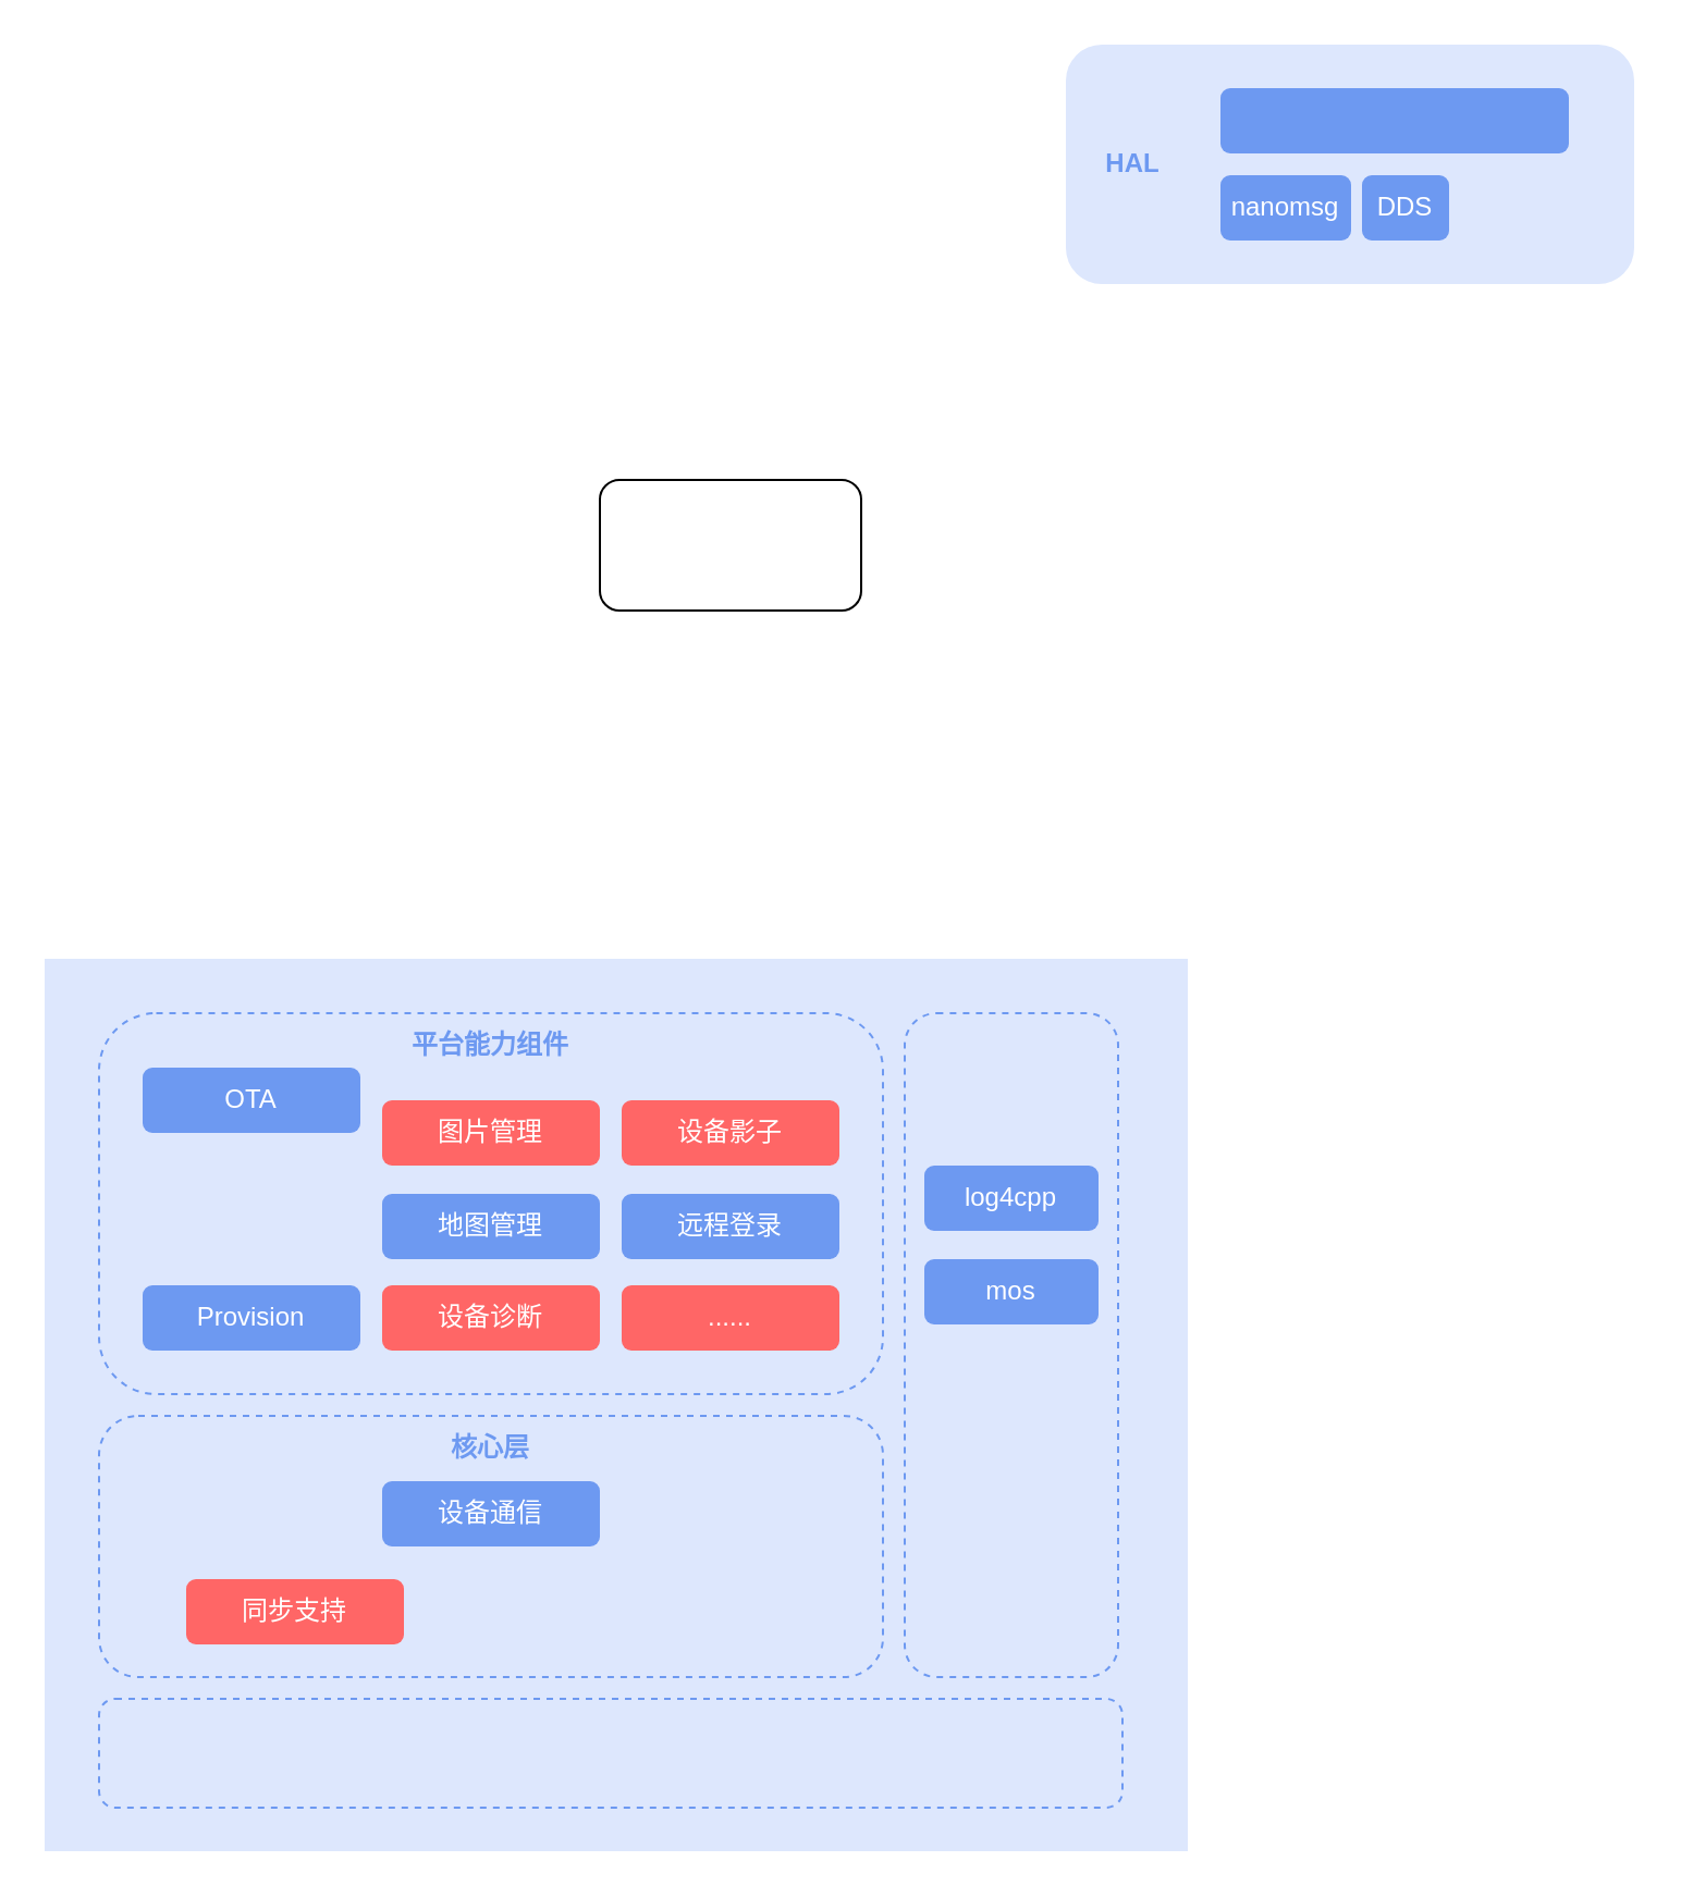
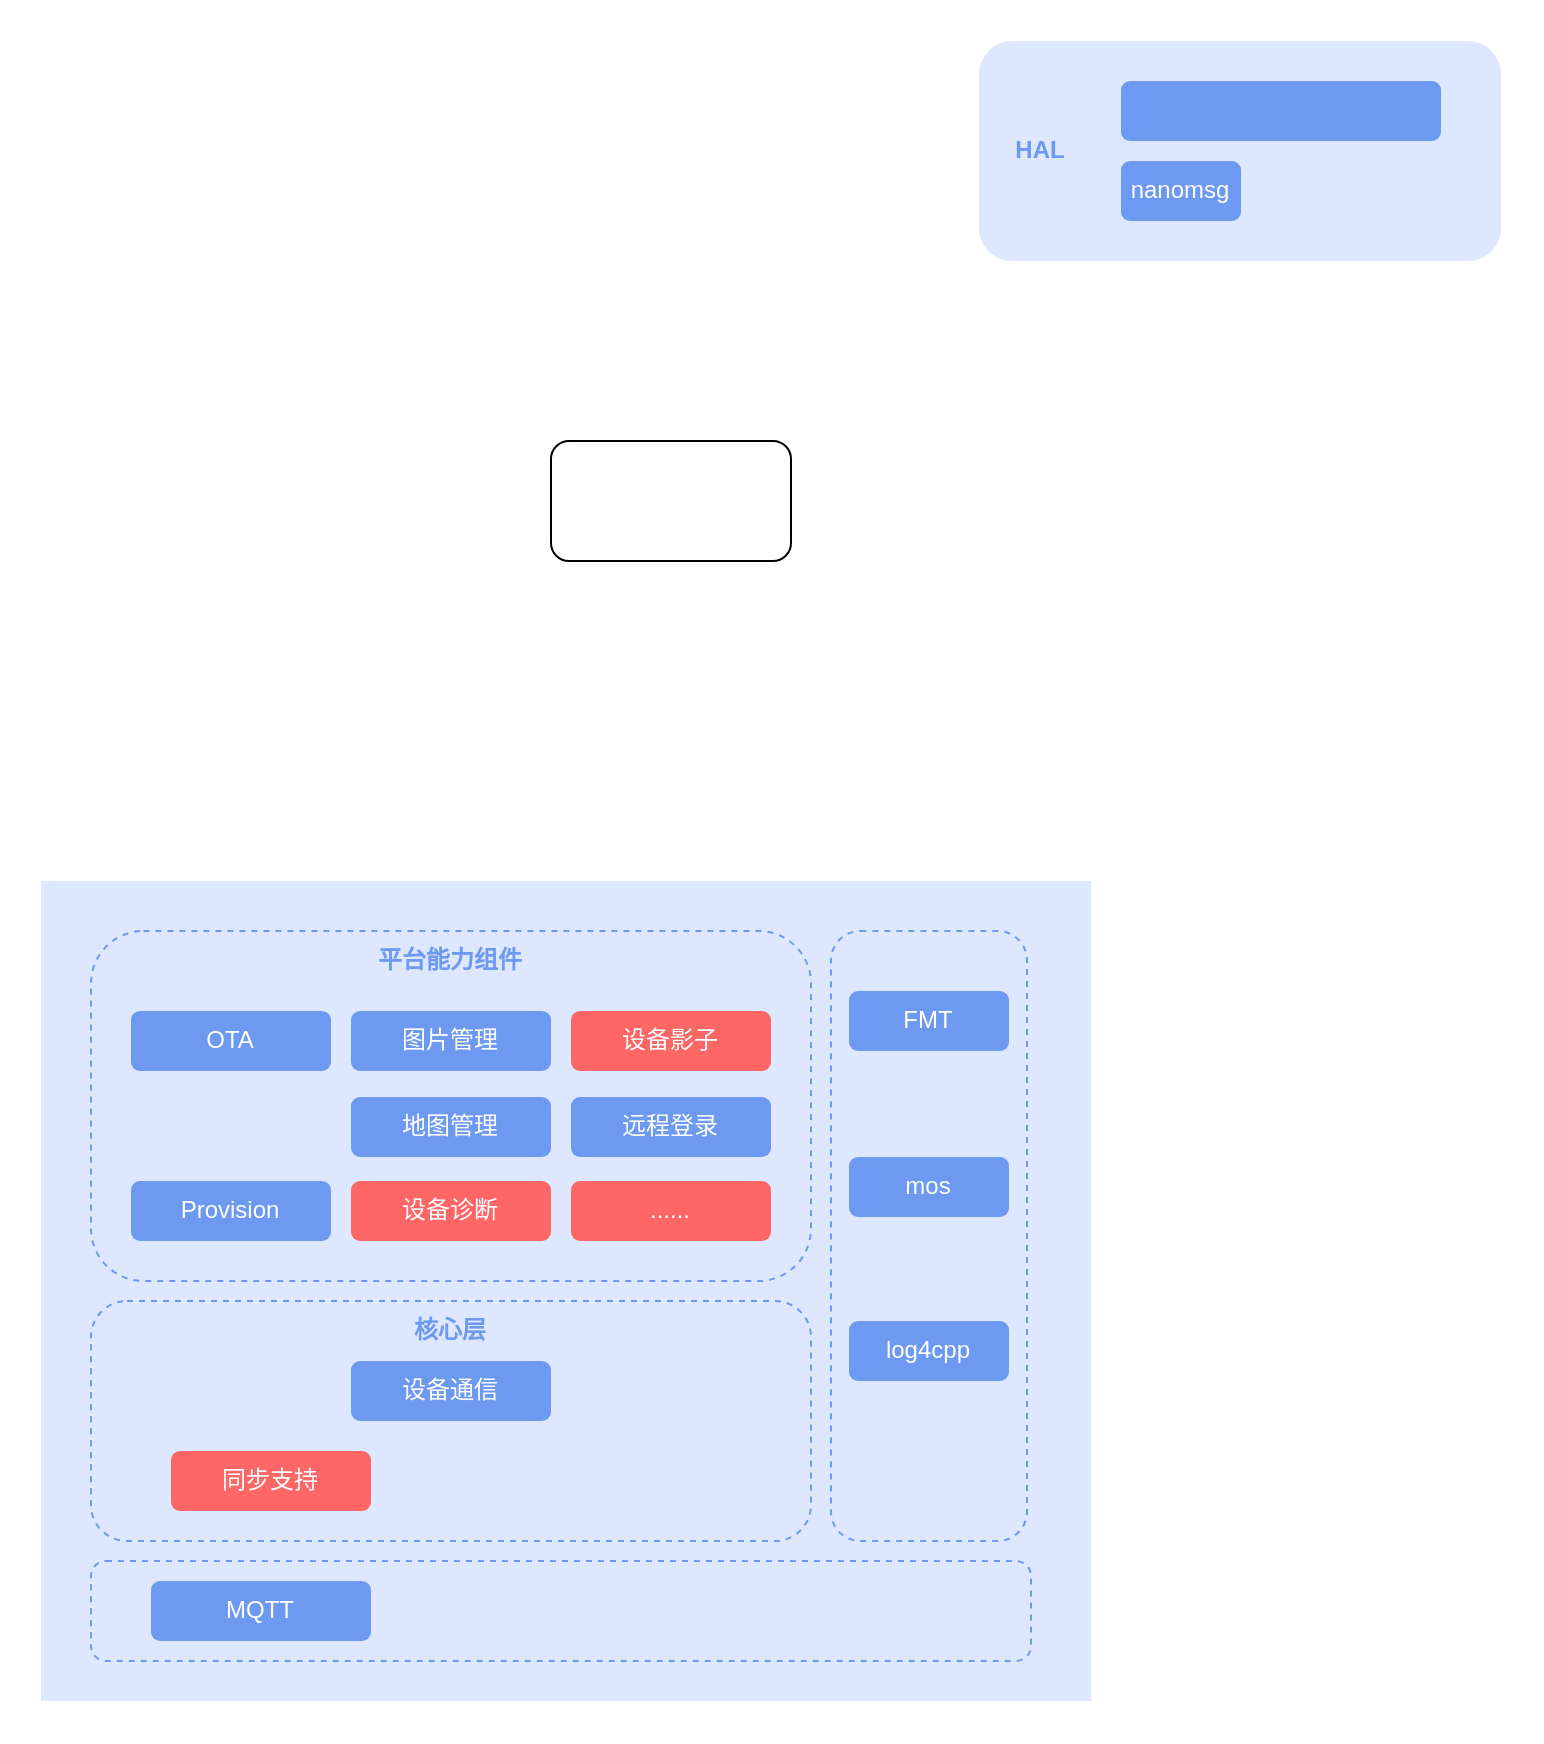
  <mxCell id="0" />
  <mxCell id="1" parent="0" />
  <mxCell id="2" value="" style="rounded=1;whiteSpace=wrap;html=1;fillColor=#dde7fd;strokeColor=none;" vertex="1" parent="1"><mxGeometry x="489" y="20" width="261" height="110" as="geometry" /></mxCell>
  <mxCell id="3" value="" style="rounded=1;whiteSpace=wrap;html=1;strokeColor=none;fillColor=#6d99f1;fontColor=#ffffff;" vertex="1" parent="1"><mxGeometry x="560" y="40" width="160" height="30" as="geometry" /></mxCell>
  <mxCell id="4" value="nanomsg" style="rounded=1;whiteSpace=wrap;html=1;strokeColor=none;fillColor=#6d99f1;fontColor=#ffffff;" vertex="1" parent="1"><mxGeometry x="560" y="80" width="60" height="30" as="geometry" /></mxCell>
- <mxCell id="5" value="DDS" style="rounded=1;whiteSpace=wrap;html=1;strokeColor=none;fillColor=#6d99f1;fontColor=#ffffff;" vertex="1" parent="1"><mxGeometry x="625" y="80" width="40" height="30" as="geometry" /></mxCell>
  <mxCell id="6" value="HAL" style="text;html=1;strokeColor=none;fillColor=none;align=center;verticalAlign=middle;whiteSpace=wrap;rounded=0;fontColor=#6d99f1;fontStyle=1" vertex="1" parent="1"><mxGeometry x="485" y="60" width="70" height="30" as="geometry" /></mxCell>
  <mxCell id="7" value="" style="rounded=0;whiteSpace=wrap;html=1;fillColor=#dde7fd;strokeColor=none;glass=0;shadow=0;" vertex="1" parent="1"><mxGeometry x="20" y="440" width="525" height="410" as="geometry" /></mxCell>
+ <mxCell id="8" value="MQTT" style="rounded=1;whiteSpace=wrap;html=1;strokeColor=none;fillColor=#6d99f1;fontColor=#ffffff;" vertex="1" parent="1"><mxGeometry x="75" y="790" width="110" height="30" as="geometry" /></mxCell>
  <mxCell id="9" value="" style="rounded=1;whiteSpace=wrap;html=1;fillColor=none;dashed=1;strokeColor=#6d99f1;" vertex="1" parent="1"><mxGeometry x="45" y="650" width="360" height="120" as="geometry" /></mxCell>
  <mxCell id="10" value="核心层" style="text;html=1;strokeColor=none;fillColor=none;align=center;verticalAlign=middle;whiteSpace=wrap;rounded=0;fontColor=#6d99f1;fontStyle=1" vertex="1" parent="1"><mxGeometry x="190" y="650" width="70" height="30" as="geometry" /></mxCell>
  <mxCell id="11" value="" style="rounded=1;whiteSpace=wrap;html=1;fillColor=none;dashed=1;strokeColor=#6d99f1;" vertex="1" parent="1"><mxGeometry x="45" y="465" width="360" height="175" as="geometry" /></mxCell>
  <mxCell id="12" value="平台能力组件" style="text;html=1;strokeColor=none;fillColor=none;align=center;verticalAlign=middle;whiteSpace=wrap;rounded=0;fontColor=#6d99f1;fontStyle=1" vertex="1" parent="1"><mxGeometry x="185" y="465" width="80" height="30" as="geometry" /></mxCell>
  <mxCell id="13" value="" style="rounded=1;whiteSpace=wrap;html=1;" vertex="1" parent="1"><mxGeometry x="275" y="220" width="120" height="60" as="geometry" /></mxCell>
- <mxCell id="14" value="OTA" style="rounded=1;whiteSpace=wrap;html=1;strokeColor=none;fillColor=#6d99f1;fontColor=#ffffff;" vertex="1" parent="1"><mxGeometry x="65" y="490" width="100" height="30" as="geometry" /></mxCell>
+ <mxCell id="14" value="OTA" style="rounded=1;whiteSpace=wrap;html=1;strokeColor=none;fillColor=#6d99f1;fontColor=#ffffff;" vertex="1" parent="1"><mxGeometry x="65" y="505" width="100" height="30" as="geometry" /></mxCell>
  <mxCell id="15" value="设备影子" style="rounded=1;whiteSpace=wrap;html=1;strokeColor=none;fillColor=#FF6666;fontColor=#ffffff;" vertex="1" parent="1"><mxGeometry x="285" y="505" width="100" height="30" as="geometry" /></mxCell>
  <mxCell id="16" value="远程登录" style="rounded=1;whiteSpace=wrap;html=1;strokeColor=none;fillColor=#6d99f1;fontColor=#ffffff;" vertex="1" parent="1"><mxGeometry x="285" y="548" width="100" height="30" as="geometry" /></mxCell>
  <mxCell id="17" value="设备诊断" style="rounded=1;whiteSpace=wrap;html=1;strokeColor=none;fillColor=#FF6666;fontColor=#ffffff;" vertex="1" parent="1"><mxGeometry x="175" y="590" width="100" height="30" as="geometry" /></mxCell>
- <mxCell id="18" value="图片管理" style="rounded=1;whiteSpace=wrap;html=1;strokeColor=none;fillColor=#ff6666;fontColor=#ffffff;" vertex="1" parent="1"><mxGeometry x="175" y="505" width="100" height="30" as="geometry" /></mxCell>
+ <mxCell id="18" value="图片管理" style="rounded=1;whiteSpace=wrap;html=1;strokeColor=none;fillColor=#6d99f1;fontColor=#ffffff;" vertex="1" parent="1"><mxGeometry x="175" y="505" width="100" height="30" as="geometry" /></mxCell>
  <mxCell id="19" value="地图管理" style="rounded=1;whiteSpace=wrap;html=1;strokeColor=none;fillColor=#6d99f1;fontColor=#ffffff;" vertex="1" parent="1"><mxGeometry x="175" y="548" width="100" height="30" as="geometry" /></mxCell>
  <mxCell id="20" value="设备通信" style="rounded=1;whiteSpace=wrap;html=1;strokeColor=none;fillColor=#6d99f1;fontColor=#ffffff;" vertex="1" parent="1"><mxGeometry x="175" y="680" width="100" height="30" as="geometry" /></mxCell>
  <mxCell id="21" value="......" style="rounded=1;whiteSpace=wrap;html=1;strokeColor=none;fillColor=#FF6666;fontColor=#ffffff;" vertex="1" parent="1"><mxGeometry x="285" y="590" width="100" height="30" as="geometry" /></mxCell>
  <mxCell id="22" value="" style="rounded=1;whiteSpace=wrap;html=1;fillColor=none;dashed=1;strokeColor=#6d99f1;" vertex="1" parent="1"><mxGeometry x="415" y="465" width="98" height="305" as="geometry" /></mxCell>
+ <mxCell id="23" value="FMT" style="rounded=1;whiteSpace=wrap;html=1;strokeColor=none;fillColor=#6d99f1;fontColor=#ffffff;" vertex="1" parent="1"><mxGeometry x="424" y="495" width="80" height="30" as="geometry" /></mxCell>
  <mxCell id="24" value="Provision" style="rounded=1;whiteSpace=wrap;html=1;strokeColor=none;fillColor=#6d99f1;fontColor=#ffffff;" vertex="1" parent="1"><mxGeometry x="65" y="590" width="100" height="30" as="geometry" /></mxCell>
  <mxCell id="25" value="同步支持" style="rounded=1;whiteSpace=wrap;html=1;strokeColor=none;fillColor=#FF6666;fontColor=#ffffff;" vertex="1" parent="1"><mxGeometry x="85" y="725" width="100" height="30" as="geometry" /></mxCell>
- <mxCell id="26" value="log4cpp" style="rounded=1;whiteSpace=wrap;html=1;strokeColor=none;fillColor=#6d99f1;fontColor=#ffffff;" vertex="1" parent="1"><mxGeometry x="424" y="535" width="80" height="30" as="geometry" /></mxCell>
+ <mxCell id="26" value="log4cpp" style="rounded=1;whiteSpace=wrap;html=1;strokeColor=none;fillColor=#6d99f1;fontColor=#ffffff;" vertex="1" parent="1"><mxGeometry x="424" y="660" width="80" height="30" as="geometry" /></mxCell>
  <mxCell id="27" value="mos" style="rounded=1;whiteSpace=wrap;html=1;strokeColor=none;fillColor=#6d99f1;fontColor=#ffffff;" vertex="1" parent="1"><mxGeometry x="424" y="578" width="80" height="30" as="geometry" /></mxCell>
  <mxCell id="28" value="" style="rounded=1;whiteSpace=wrap;html=1;fillColor=none;dashed=1;strokeColor=#6d99f1;" vertex="1" parent="1"><mxGeometry x="45" y="780" width="470" height="50" as="geometry" /></mxCell>
